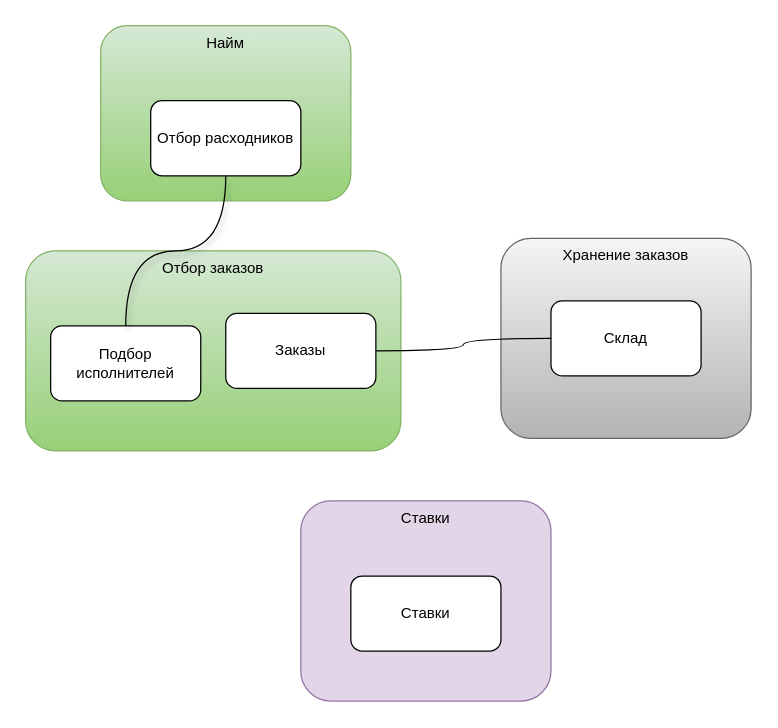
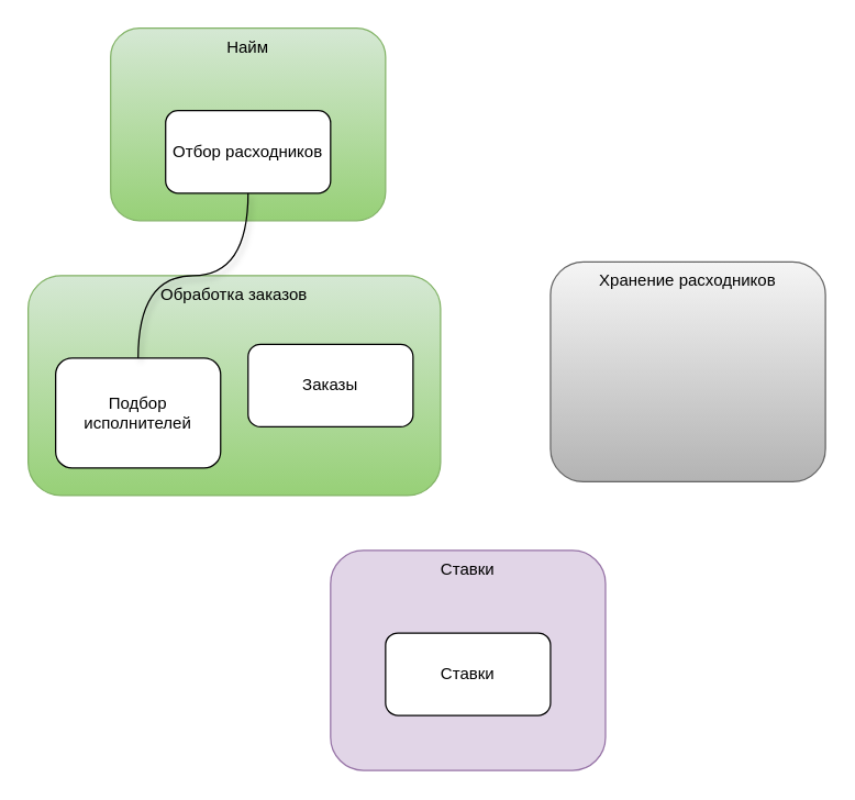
  <mxCell id="0" />
  <mxCell id="1" parent="0" />
- <mxCell id="2" value="Хранение заказов" style="rounded=1;whiteSpace=wrap;html=1;fillColor=#f5f5f5;strokeColor=#666666;gradientColor=#b3b3b3;verticalAlign=top;" parent="1" vertex="1"><mxGeometry x="400" y="190" width="200" height="160" as="geometry" /></mxCell>
- <mxCell id="3" value="Склад" style="rounded=1;whiteSpace=wrap;html=1;" parent="1" vertex="1"><mxGeometry x="440" y="240" width="120" height="60" as="geometry" /></mxCell>
+ <mxCell id="2" value="Хранение расходников" style="rounded=1;whiteSpace=wrap;html=1;fillColor=#f5f5f5;strokeColor=#666666;gradientColor=#b3b3b3;verticalAlign=top;" parent="1" vertex="1"><mxGeometry x="400" y="190" width="200" height="160" as="geometry" /></mxCell>
  <mxCell id="4" value="Найм" style="rounded=1;whiteSpace=wrap;html=1;fillColor=#d5e8d4;strokeColor=#82b366;gradientColor=#97d077;verticalAlign=top;" parent="1" vertex="1"><mxGeometry x="80" y="20" width="200" height="140" as="geometry" /></mxCell>
- <mxCell id="5" value="Отбор заказов" style="rounded=1;whiteSpace=wrap;html=1;fillColor=#d5e8d4;strokeColor=#82b366;verticalAlign=top;gradientColor=#97d077;" parent="1" vertex="1"><mxGeometry x="20" y="200" width="300" height="160" as="geometry" /></mxCell>
- <mxCell id="6" style="edgeStyle=orthogonalEdgeStyle;rounded=0;orthogonalLoop=1;jettySize=auto;html=1;exitX=1;exitY=0.5;exitDx=0;exitDy=0;entryX=0;entryY=0.5;entryDx=0;entryDy=0;endArrow=none;endFill=0;curved=1;" edge="1" parent="1" source="7" target="3"><mxGeometry relative="1" as="geometry" /></mxCell>
+ <mxCell id="5" value="Обработка заказов" style="rounded=1;whiteSpace=wrap;html=1;fillColor=#d5e8d4;strokeColor=#82b366;verticalAlign=top;gradientColor=#97d077;" parent="1" vertex="1"><mxGeometry x="20" y="200" width="300" height="160" as="geometry" /></mxCell>
  <mxCell id="7" value="Заказы" style="rounded=1;whiteSpace=wrap;html=1;" parent="1" vertex="1"><mxGeometry x="180" y="250" width="120" height="60" as="geometry" /></mxCell>
  <mxCell id="8" value="Ставки" style="rounded=1;whiteSpace=wrap;html=1;fillColor=#e1d5e7;strokeColor=#9673a6;verticalAlign=top;" parent="1" vertex="1"><mxGeometry x="240" y="400" width="200" height="160" as="geometry" /></mxCell>
  <mxCell id="9" value="Ставки" style="rounded=1;whiteSpace=wrap;html=1;" parent="1" vertex="1"><mxGeometry x="280" y="460" width="120" height="60" as="geometry" /></mxCell>
- <mxCell id="10" value="Подбор исполнителей" style="rounded=1;whiteSpace=wrap;html=1;" parent="1" vertex="1"><mxGeometry x="40" y="260" width="120" height="60" as="geometry" /></mxCell>
+ <mxCell id="10" value="Подбор исполнителей" style="rounded=1;whiteSpace=wrap;html=1;" parent="1" vertex="1"><mxGeometry x="40" y="260" width="120" height="80" as="geometry" /></mxCell>
  <mxCell id="11" style="edgeStyle=orthogonalEdgeStyle;rounded=0;orthogonalLoop=1;jettySize=auto;html=1;entryX=0.5;entryY=0;entryDx=0;entryDy=0;shadow=1;flowAnimation=0;curved=1;endArrow=none;endFill=0;" edge="1" parent="1" source="12" target="10"><mxGeometry relative="1" as="geometry" /></mxCell>
  <mxCell id="12" value="Отбор расходников" style="rounded=1;whiteSpace=wrap;html=1;" parent="1" vertex="1"><mxGeometry x="120" y="80" width="120" height="60" as="geometry" /></mxCell>
